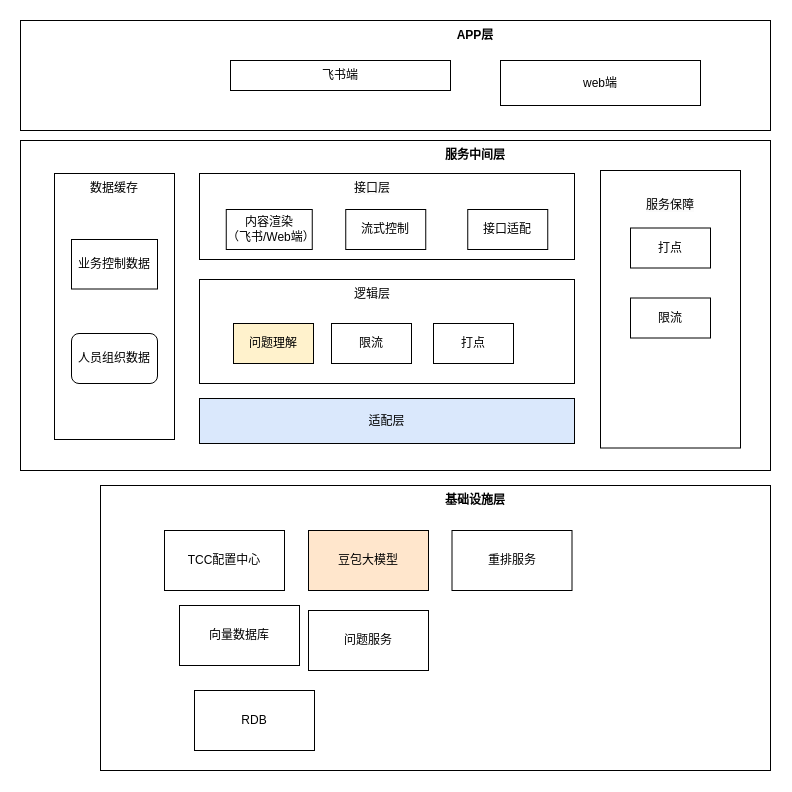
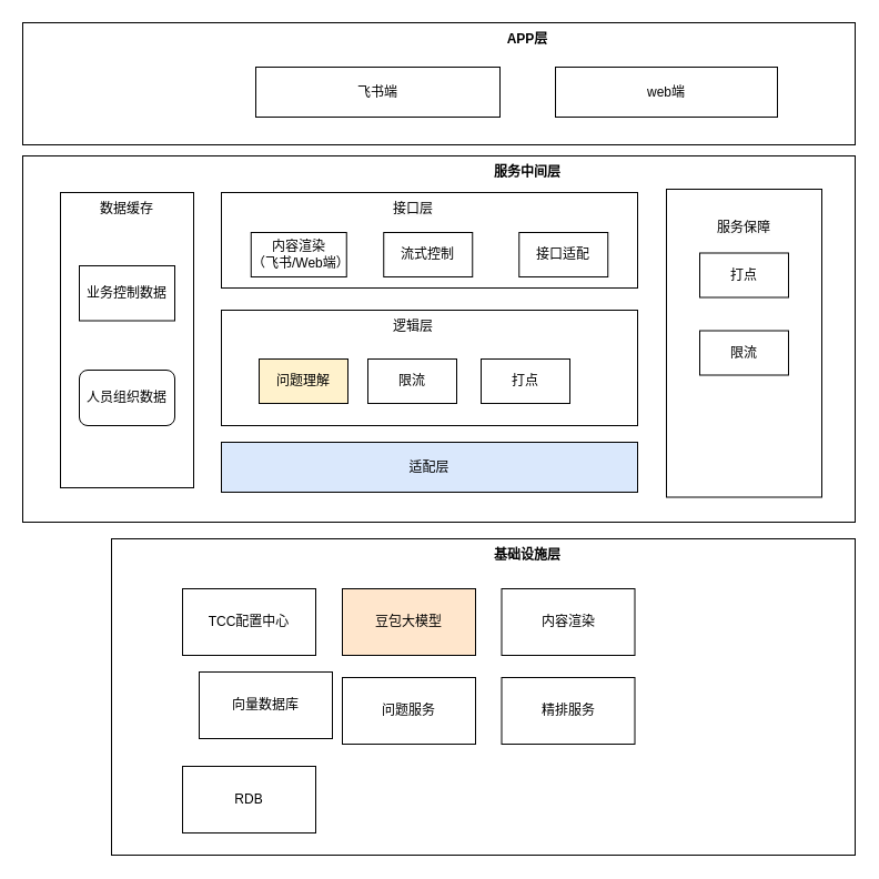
  <mxCell id="0" />
  <mxCell id="1" parent="0" />
  <mxCell id="2" value="" style="rounded=0;whiteSpace=wrap;html=1;" vertex="1" parent="1"><mxGeometry x="100" y="485" width="670" height="285" as="geometry" /></mxCell>
  <mxCell id="3" value="" style="rounded=0;whiteSpace=wrap;html=1;" vertex="1" parent="1"><mxGeometry x="20" y="140" width="750" height="330" as="geometry" /></mxCell>
  <mxCell id="4" value="" style="rounded=0;whiteSpace=wrap;html=1;" vertex="1" parent="1"><mxGeometry x="20" y="20" width="750" height="110" as="geometry" /></mxCell>
  <mxCell id="5" value="服务中间层" style="text;html=1;align=center;verticalAlign=middle;whiteSpace=wrap;rounded=0;fontStyle=1" vertex="1" parent="1"><mxGeometry x="425" y="140" width="100" height="30" as="geometry" /></mxCell>
  <mxCell id="6" value="APP层" style="text;html=1;align=center;verticalAlign=middle;whiteSpace=wrap;rounded=0;fontStyle=1" vertex="1" parent="1"><mxGeometry x="445" y="20" width="60" height="30" as="geometry" /></mxCell>
- <mxCell id="7" value="飞书端" style="rounded=0;whiteSpace=wrap;html=1;" vertex="1" parent="1"><mxGeometry x="230" y="60" width="220" height="30" as="geometry" /></mxCell>
+ <mxCell id="7" value="飞书端" style="rounded=0;whiteSpace=wrap;html=1;" vertex="1" parent="1"><mxGeometry x="230" y="60" width="220" height="45" as="geometry" /></mxCell>
  <mxCell id="8" value="web端" style="rounded=0;whiteSpace=wrap;html=1;" vertex="1" parent="1"><mxGeometry x="500" y="60" width="200" height="45" as="geometry" /></mxCell>
  <mxCell id="9" value="" style="rounded=0;whiteSpace=wrap;html=1;" vertex="1" parent="1"><mxGeometry x="199" y="173" width="375" height="86" as="geometry" /></mxCell>
  <mxCell id="10" value="" style="rounded=0;whiteSpace=wrap;html=1;" vertex="1" parent="1"><mxGeometry x="199" y="279" width="375" height="104" as="geometry" /></mxCell>
  <mxCell id="11" value="适配层" style="rounded=0;whiteSpace=wrap;html=1;fillColor=#dae8fc;" vertex="1" parent="1"><mxGeometry x="199" y="398" width="375" height="45" as="geometry" /></mxCell>
  <mxCell id="12" value="问题服务" style="rounded=0;whiteSpace=wrap;html=1;" vertex="1" parent="1"><mxGeometry x="308" y="610" width="120" height="60" as="geometry" /></mxCell>
  <mxCell id="13" value="豆包大模型" style="rounded=0;whiteSpace=wrap;html=1;fillColor=#ffe6cc;" vertex="1" parent="1"><mxGeometry x="308" y="530" width="120" height="60" as="geometry" /></mxCell>
  <mxCell id="14" value="向量数据库" style="rounded=0;whiteSpace=wrap;html=1;" vertex="1" parent="1"><mxGeometry x="179" y="605" width="120" height="60" as="geometry" /></mxCell>
- <mxCell id="15" value="重排服务" style="rounded=0;whiteSpace=wrap;html=1;" vertex="1" parent="1"><mxGeometry x="451.5" y="530" width="120" height="60" as="geometry" /></mxCell>
+ <mxCell id="15" value="内容渲染" style="rounded=0;whiteSpace=wrap;html=1;" vertex="1" parent="1"><mxGeometry x="451.5" y="530" width="120" height="60" as="geometry" /></mxCell>
  <mxCell id="16" value="TCC配置中心" style="rounded=0;whiteSpace=wrap;html=1;" vertex="1" parent="1"><mxGeometry x="164" y="530" width="120" height="60" as="geometry" /></mxCell>
- <mxCell id="17" value="RDB" style="rounded=0;whiteSpace=wrap;html=1;" vertex="1" parent="1"><mxGeometry x="194" y="690" width="120" height="60" as="geometry" /></mxCell>
+ <mxCell id="17" value="RDB" style="rounded=0;whiteSpace=wrap;html=1;" vertex="1" parent="1"><mxGeometry x="164" y="690" width="120" height="60" as="geometry" /></mxCell>
+ <mxCell id="18" value="精排服务" style="rounded=0;whiteSpace=wrap;html=1;" vertex="1" parent="1"><mxGeometry x="451.5" y="610" width="120" height="60" as="geometry" /></mxCell>
  <mxCell id="19" value="基础设施层" style="text;html=1;align=center;verticalAlign=middle;whiteSpace=wrap;rounded=0;fontStyle=1" vertex="1" parent="1"><mxGeometry x="425" y="485" width="100" height="30" as="geometry" /></mxCell>
  <mxCell id="20" value="&lt;meta charset=&quot;utf-8&quot;&gt;&lt;span style=&quot;color: rgb(0, 0, 0); font-family: Helvetica; font-size: 12px; font-style: normal; font-variant-ligatures: normal; font-variant-caps: normal; font-weight: 400; letter-spacing: normal; orphans: 2; text-align: center; text-indent: 0px; text-transform: none; widows: 2; word-spacing: 0px; -webkit-text-stroke-width: 0px; white-space: normal; background-color: rgb(251, 251, 251); text-decoration-thickness: initial; text-decoration-style: initial; text-decoration-color: initial; display: inline !important; float: none;&quot;&gt;接口层&lt;/span&gt;" style="text;html=1;align=center;verticalAlign=middle;whiteSpace=wrap;rounded=0;" vertex="1" parent="1"><mxGeometry x="342" y="173" width="60" height="30" as="geometry" /></mxCell>
  <mxCell id="21" value="逻辑层" style="text;html=1;align=center;verticalAlign=middle;whiteSpace=wrap;rounded=0;" vertex="1" parent="1"><mxGeometry x="342" y="279" width="60" height="30" as="geometry" /></mxCell>
  <mxCell id="22" value="问题理解" style="rounded=0;whiteSpace=wrap;html=1;fillColor=#fff2cc;" vertex="1" parent="1"><mxGeometry x="233" y="323" width="80" height="40" as="geometry" /></mxCell>
  <mxCell id="23" value="限流" style="rounded=0;whiteSpace=wrap;html=1;" vertex="1" parent="1"><mxGeometry x="331" y="323" width="80" height="40" as="geometry" /></mxCell>
  <mxCell id="24" value="打点" style="rounded=0;whiteSpace=wrap;html=1;" vertex="1" parent="1"><mxGeometry x="433" y="323" width="80" height="40" as="geometry" /></mxCell>
  <mxCell id="25" value="内容渲染&lt;div&gt;（飞书/Web端）&lt;/div&gt;" style="rounded=0;whiteSpace=wrap;html=1;" vertex="1" parent="1"><mxGeometry x="225.75" y="209" width="86" height="40" as="geometry" /></mxCell>
  <mxCell id="26" value="" style="rounded=0;whiteSpace=wrap;html=1;" vertex="1" parent="1"><mxGeometry x="600" y="170" width="140" height="277.5" as="geometry" /></mxCell>
  <mxCell id="27" value="限流" style="rounded=0;whiteSpace=wrap;html=1;" vertex="1" parent="1"><mxGeometry x="630" y="297.5" width="80" height="40" as="geometry" /></mxCell>
  <mxCell id="28" value="打点" style="rounded=0;whiteSpace=wrap;html=1;" vertex="1" parent="1"><mxGeometry x="630" y="227.5" width="80" height="40" as="geometry" /></mxCell>
  <mxCell id="29" value="&lt;span style=&quot;color: rgb(0, 0, 0); font-family: Helvetica; font-size: 12px; font-style: normal; font-variant-ligatures: normal; font-variant-caps: normal; font-weight: 400; letter-spacing: normal; orphans: 2; text-align: center; text-indent: 0px; text-transform: none; widows: 2; word-spacing: 0px; -webkit-text-stroke-width: 0px; white-space: normal; background-color: rgb(251, 251, 251); text-decoration-thickness: initial; text-decoration-style: initial; text-decoration-color: initial; display: inline !important; float: none;&quot;&gt;服务保障&lt;/span&gt;" style="text;html=1;align=center;verticalAlign=middle;whiteSpace=wrap;rounded=0;" vertex="1" parent="1"><mxGeometry x="640" y="190" width="60" height="30" as="geometry" /></mxCell>
  <mxCell id="30" value="流式控制" style="rounded=0;whiteSpace=wrap;html=1;" vertex="1" parent="1"><mxGeometry x="345.25" y="209" width="80" height="40" as="geometry" /></mxCell>
  <mxCell id="31" value="接口适配" style="rounded=0;whiteSpace=wrap;html=1;" vertex="1" parent="1"><mxGeometry x="467.25" y="209" width="80" height="40" as="geometry" /></mxCell>
  <mxCell id="32" value="" style="rounded=0;whiteSpace=wrap;html=1;" vertex="1" parent="1"><mxGeometry x="54" y="173" width="120" height="266" as="geometry" /></mxCell>
  <mxCell id="33" value="数据缓存" style="text;html=1;align=center;verticalAlign=middle;whiteSpace=wrap;rounded=0;" vertex="1" parent="1"><mxGeometry x="84" y="173" width="60" height="30" as="geometry" /></mxCell>
  <mxCell id="34" value="业务控制数据" style="rounded=0;whiteSpace=wrap;html=1;" vertex="1" parent="1"><mxGeometry x="71" y="239" width="86" height="49.5" as="geometry" /></mxCell>
  <mxCell id="35" value="人员组织数据" style="whiteSpace=wrap;html=1;rounded=1;" vertex="1" parent="1"><mxGeometry x="71" y="333" width="86" height="50" as="geometry" /></mxCell>
